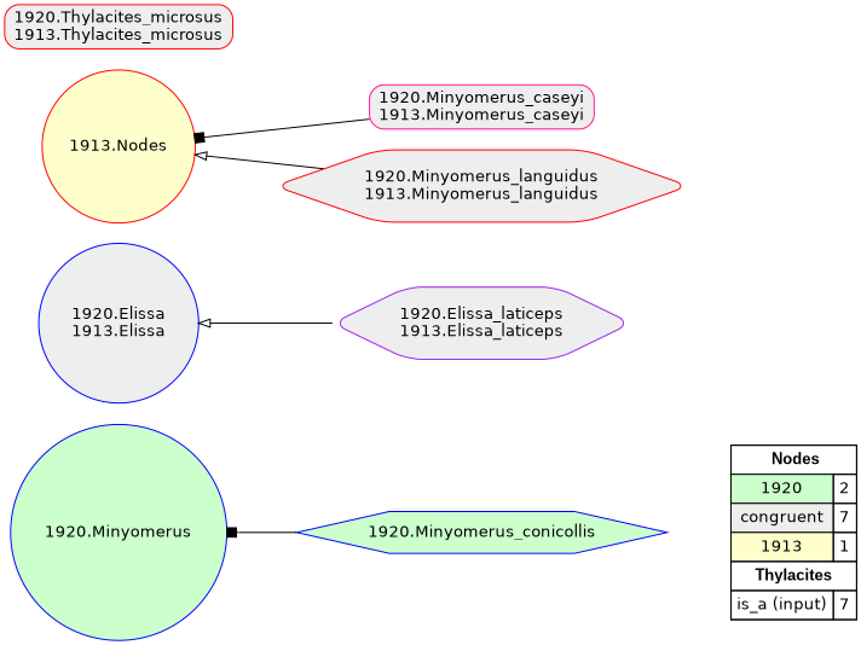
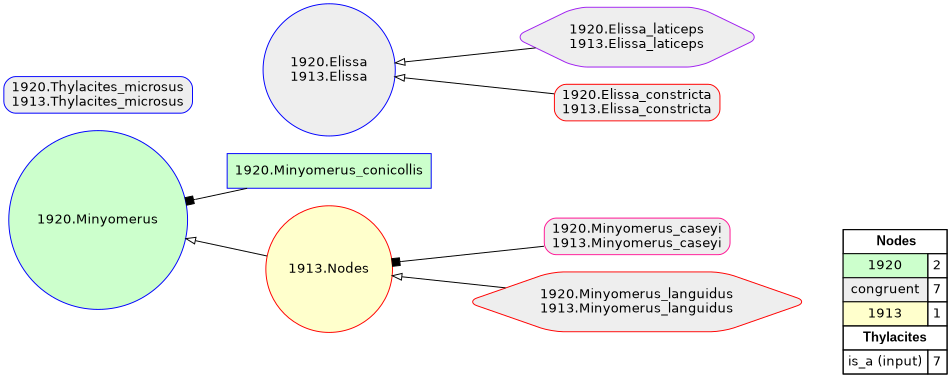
  digraph {
    rankdir=RL
    node [fillcolor="#EEEEEE" fontname=helvetica shape=box style="filled,rounded" color=blue]
    edge [arrowhead=onormal color="#000000" constraint=true penwidth=1 style=solid]
    n1 [fillcolor=white label=<   <TABLE BORDER="0" CELLBORDER="1" CELLSPACING="0" CELLPADDING="4">  <TR> <TD COLSPAN="2"><font face="Arial Black"> Nodes</font></TD> </TR>  <TR>   <TD bgcolor="#CCFFCC" fontname="helvetica">1920</TD>   <TD>2</TD>   </TR>  <TR>   <TD bgcolor="#EEEEEE" fontname="helvetica">congruent</TD>   <TD>7</TD>   </TR>  <TR>   <TD bgcolor="#FFFFCC" fontname="helvetica">1913</TD>   <TD>1</TD>   </TR>  <TR> <TD COLSPAN="2"><font face = "Arial Black"> Thylacites </font></TD> </TR>  <TR>   <TD><font color ="#000000">is_a (input)</font></TD><TD>7</TD> </TR> </TABLE>   > margin=0 style=filled color=""]
    "1920.Minyomerus" [fillcolor="#CCFFCC" shape=circle style=filled]
-   "1920.Minyomerus_conicollis" [fillcolor="#CCFFCC" shape=hexagon style=filled]
+   "1920.Minyomerus_conicollis" [fillcolor="#CCFFCC" style=filled]
    "1920.Elissa\n1913.Elissa" [shape=circle]
    "1920.Elissa_laticeps\n1913.Elissa_laticeps" [color=purple shape=hexagon]
    "1920.Minyomerus_caseyi\n1913.Minyomerus_caseyi" [color=deeppink]
    n7 [color=red fillcolor="#FFFFCC" label="1913.Nodes" shape=circle style=filled]
    "1920.Minyomerus_languidus\n1913.Minyomerus_languidus" [color=red shape=hexagon]
-   "1920.Thylacites_microsus\n1913.Thylacites_microsus" [color=red]
+   "1920.Elissa_constricta\n1913.Elissa_constricta" [color=red]
+   "1920.Thylacites_microsus\n1913.Thylacites_microsus"
    subgraph sub_1 {
      rank=source
      n1
    }
    "1920.Minyomerus_conicollis" -> "1920.Minyomerus" [arrowhead=box]
    "1920.Elissa_laticeps\n1913.Elissa_laticeps" -> "1920.Elissa\n1913.Elissa"
    "1920.Minyomerus_caseyi\n1913.Minyomerus_caseyi" -> n7 [arrowhead=box]
+   n7 -> "1920.Minyomerus"
    "1920.Minyomerus_languidus\n1913.Minyomerus_languidus" -> n7
+   "1920.Elissa_constricta\n1913.Elissa_constricta" -> "1920.Elissa\n1913.Elissa"
  }
